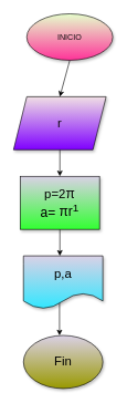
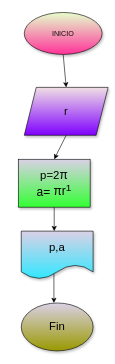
  <mxCell id="0" />
  <mxCell id="1" parent="0" />
  <mxCell id="2" style="edgeStyle=none;html=1;exitX=0.5;exitY=1;exitDx=0;exitDy=0;entryX=0.5;entryY=0;entryDx=0;entryDy=0;fontSize=19;fontColor=#000000;" edge="1" parent="1" source="3" target="5"><mxGeometry relative="1" as="geometry" /></mxCell>
  <mxCell id="3" value="INICIO" style="ellipse;whiteSpace=wrap;html=1;gradientColor=#FF3399;fillColor=#E6FFCC;fontColor=#110e0e;shadow=1;" vertex="1" parent="1"><mxGeometry x="40" y="20" width="130" height="70" as="geometry" /></mxCell>
  <mxCell id="4" style="edgeStyle=none;html=1;exitX=0.5;exitY=1;exitDx=0;exitDy=0;entryX=0.5;entryY=0;entryDx=0;entryDy=0;fontSize=19;fontColor=#000000;" edge="1" parent="1" source="5" target="7"><mxGeometry relative="1" as="geometry" /></mxCell>
- <mxCell id="5" value="&lt;font style=&quot;font-size: 19px;&quot;&gt;r&lt;/font&gt;" style="shape=parallelogram;perimeter=parallelogramPerimeter;whiteSpace=wrap;html=1;fixedSize=1;gradientColor=#7F00FF;fillColor=#F0DFE4;fontColor=#0b0a0a;shadow=1;" vertex="1" parent="1"><mxGeometry x="20" y="145" width="140" height="80" as="geometry" /></mxCell>
+ <mxCell id="5" value="&lt;font style=&quot;font-size: 19px;&quot;&gt;r&lt;/font&gt;" style="shape=parallelogram;perimeter=parallelogramPerimeter;whiteSpace=wrap;html=1;fixedSize=1;gradientColor=#7F00FF;fillColor=#F0DFE4;fontColor=#0b0a0a;shadow=1;" vertex="1" parent="1"><mxGeometry x="40" y="145" width="140" height="80" as="geometry" /></mxCell>
  <mxCell id="6" style="edgeStyle=none;html=1;fontSize=19;fontColor=#000000;" edge="1" parent="1" source="7"><mxGeometry relative="1" as="geometry"><mxPoint x="90" y="385" as="targetPoint" /></mxGeometry></mxCell>
  <mxCell id="7" value="p=2&lt;span style=&quot;font-family: &amp;quot;Google Sans&amp;quot;, Arial, sans-serif; font-size: 20px; text-align: left;&quot;&gt;π&lt;br&gt;a=&amp;nbsp;&lt;/span&gt;&lt;span style=&quot;font-family: &amp;quot;Google Sans&amp;quot;, Arial, sans-serif; font-size: 20px; text-align: left;&quot;&gt;πr&lt;sup&gt;1&lt;/sup&gt;&lt;/span&gt;&lt;span style=&quot;font-family: &amp;quot;Google Sans&amp;quot;, Arial, sans-serif; font-size: 20px; text-align: left; background-color: rgb(255, 255, 255);&quot;&gt;&lt;br&gt;&lt;/span&gt;" style="rounded=0;whiteSpace=wrap;html=1;fontSize=19;gradientColor=#33FF33;fillColor=#dad1e6;fontColor=#000000;shadow=1;glass=0;" vertex="1" parent="1"><mxGeometry x="30" y="265" width="120" height="80" as="geometry" /></mxCell>
  <mxCell id="8" style="edgeStyle=none;html=1;fontSize=19;fontColor=#000000;" edge="1" parent="1"><mxGeometry relative="1" as="geometry"><mxPoint x="89.5" y="505" as="targetPoint" /><mxPoint x="89.5" y="445" as="sourcePoint" /><Array as="points"><mxPoint x="89.5" y="465" /></Array></mxGeometry></mxCell>
  <mxCell id="9" value="p,a" style="shape=document;whiteSpace=wrap;html=1;boundedLbl=1;shadow=1;glass=0;fontSize=19;fontColor=#000000;fillColor=#dad1e6;gradientColor=#33e7ff;" vertex="1" parent="1"><mxGeometry x="35" y="385" width="120" height="80" as="geometry" /></mxCell>
  <mxCell id="10" value="Fin" style="ellipse;whiteSpace=wrap;html=1;shadow=1;glass=0;fontSize=19;fontColor=#000000;fillColor=#dad1e6;gradientColor=#999900;" vertex="1" parent="1"><mxGeometry x="35" y="505" width="120" height="80" as="geometry" /></mxCell>
